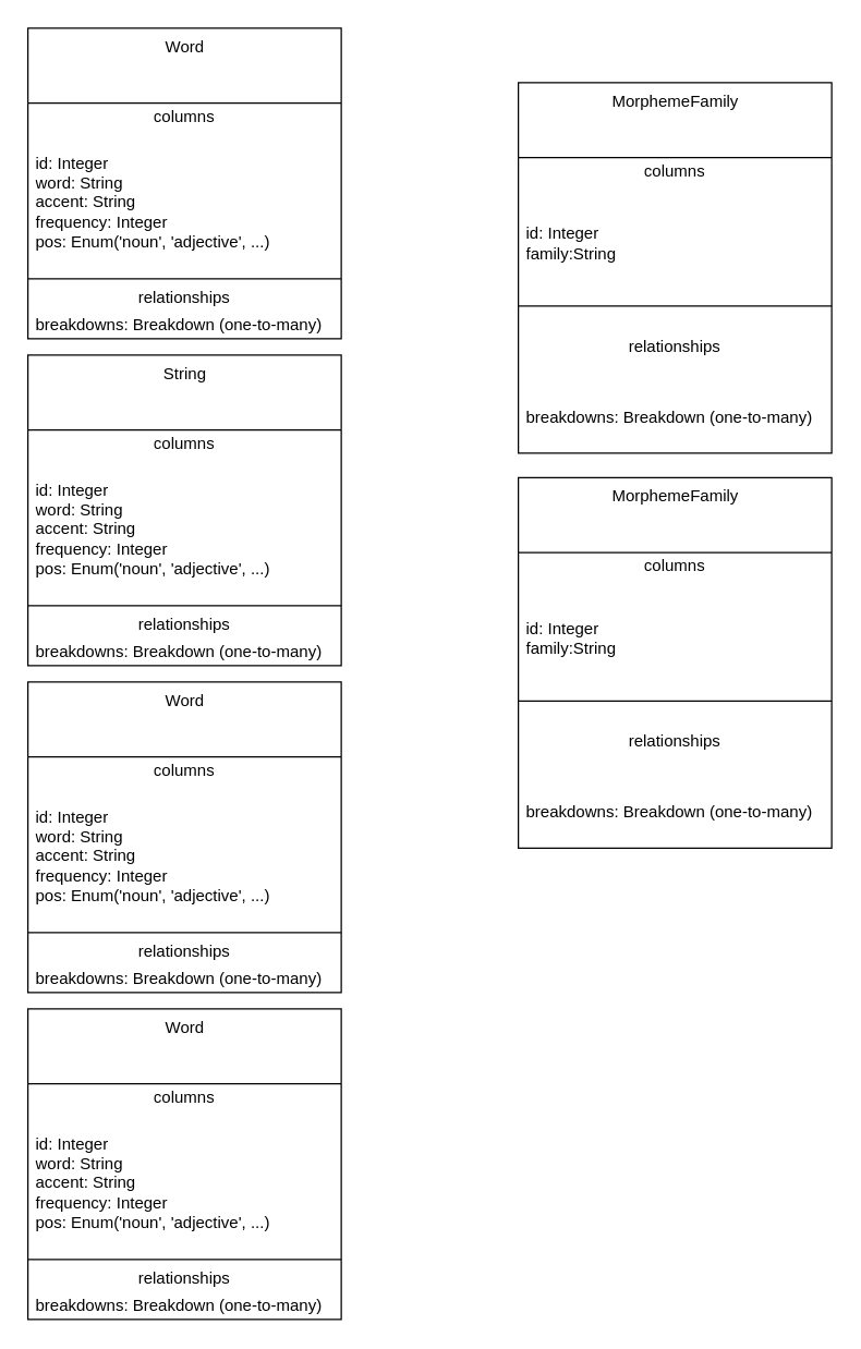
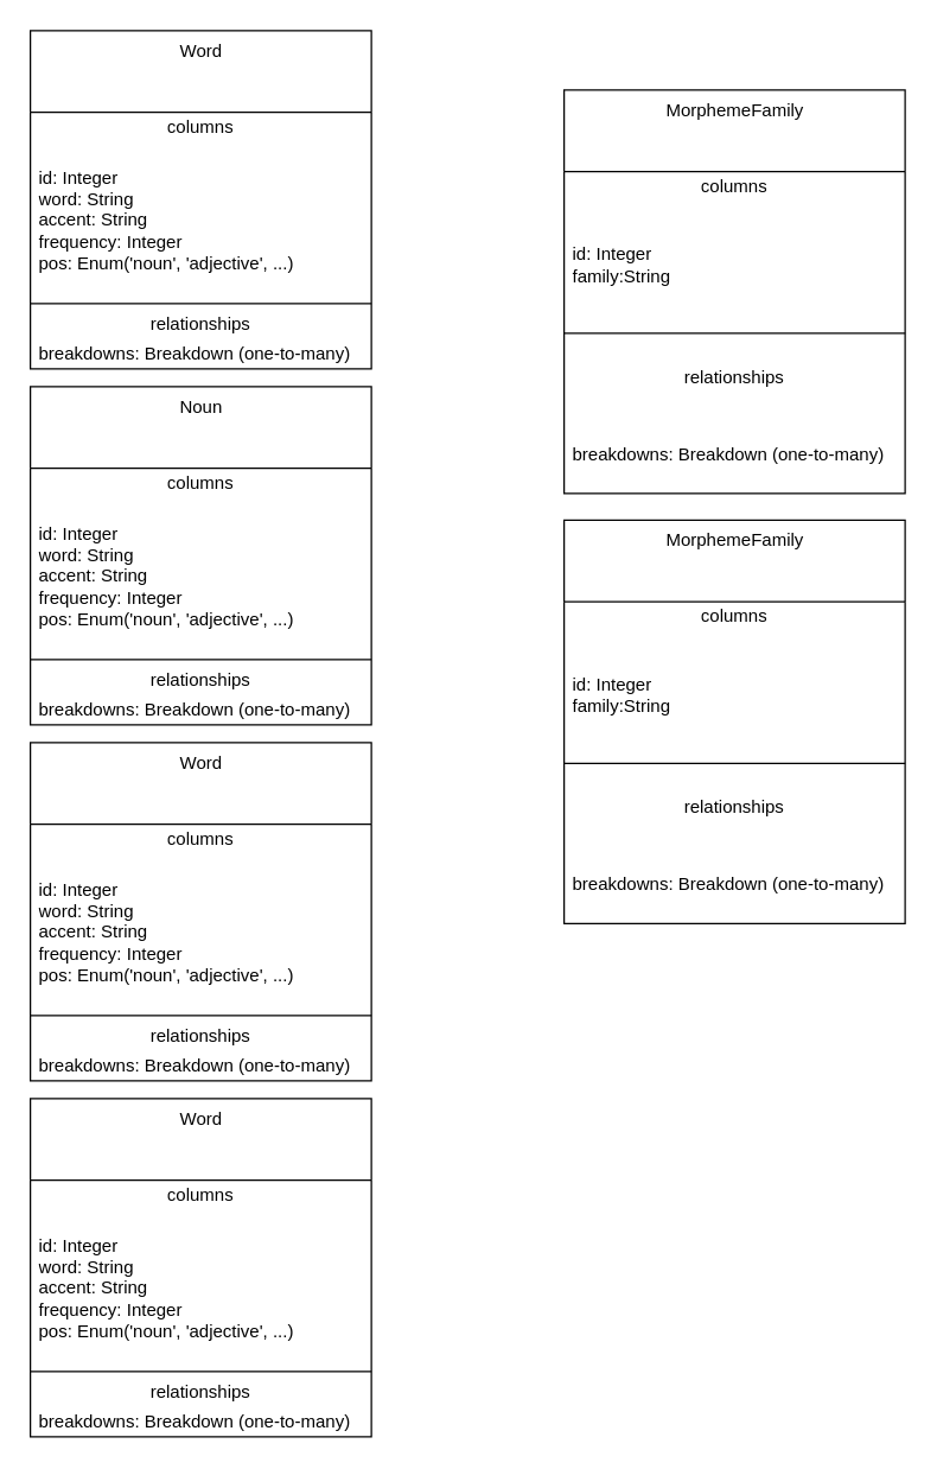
  <mxCell id="0" />
  <mxCell id="1" parent="0" />
  <mxCell id="2" value="Word" style="swimlane;fontStyle=0;align=center;verticalAlign=top;childLayout=stackLayout;horizontal=1;startSize=55;horizontalStack=0;resizeParent=1;resizeParentMax=0;resizeLast=0;collapsible=0;marginBottom=0;html=1;" vertex="1" parent="1"><mxGeometry x="20" y="20" width="230" height="228" as="geometry" /></mxCell>
  <mxCell id="3" value="columns" style="text;html=1;strokeColor=none;fillColor=none;align=center;verticalAlign=middle;spacingLeft=4;spacingRight=4;overflow=hidden;rotatable=0;points=[[0,0.5],[1,0.5]];portConstraint=eastwest;" vertex="1" parent="2"><mxGeometry y="55" width="230" height="20" as="geometry" /></mxCell>
  <mxCell id="4" value="id: Integer&lt;br&gt;word: String&lt;br&gt;accent: String&lt;br&gt;frequency: Integer&lt;br&gt;pos: Enum('noun', 'adjective', ...)" style="text;html=1;strokeColor=none;fillColor=none;align=left;verticalAlign=middle;spacingLeft=4;spacingRight=4;overflow=hidden;rotatable=0;points=[[0,0.5],[1,0.5]];portConstraint=eastwest;" vertex="1" parent="2"><mxGeometry y="75" width="230" height="105" as="geometry" /></mxCell>
  <mxCell id="5" value="" style="line;strokeWidth=1;fillColor=none;align=left;verticalAlign=middle;spacingTop=-1;spacingLeft=3;spacingRight=3;rotatable=0;labelPosition=right;points=[];portConstraint=eastwest;" vertex="1" parent="2"><mxGeometry y="180" width="230" height="8" as="geometry" /></mxCell>
  <mxCell id="6" value="relationships" style="text;html=1;strokeColor=none;fillColor=none;align=center;verticalAlign=middle;spacingLeft=4;spacingRight=4;overflow=hidden;rotatable=0;points=[[0,0.5],[1,0.5]];portConstraint=eastwest;" vertex="1" parent="2"><mxGeometry y="188" width="230" height="20" as="geometry" /></mxCell>
  <mxCell id="7" value="breakdowns: Breakdown (one-to-many)" style="text;html=1;strokeColor=none;fillColor=none;align=left;verticalAlign=middle;spacingLeft=4;spacingRight=4;overflow=hidden;rotatable=0;points=[[0,0.5],[1,0.5]];portConstraint=eastwest;" vertex="1" parent="2"><mxGeometry y="208" width="230" height="20" as="geometry" /></mxCell>
  <mxCell id="8" value="MorphemeFamily" style="swimlane;fontStyle=0;align=center;verticalAlign=top;childLayout=stackLayout;horizontal=1;startSize=55;horizontalStack=0;resizeParent=1;resizeParentMax=0;resizeLast=0;collapsible=0;marginBottom=0;html=1;" vertex="1" parent="1"><mxGeometry x="380" y="60" width="230" height="272" as="geometry" /></mxCell>
  <mxCell id="9" value="columns" style="text;html=1;strokeColor=none;fillColor=none;align=center;verticalAlign=middle;spacingLeft=4;spacingRight=4;overflow=hidden;rotatable=0;points=[[0,0.5],[1,0.5]];portConstraint=eastwest;" vertex="1" parent="8"><mxGeometry y="55" width="230" height="20" as="geometry" /></mxCell>
  <mxCell id="10" value="id: Integer&lt;br&gt;family:String" style="text;html=1;strokeColor=none;fillColor=none;align=left;verticalAlign=middle;spacingLeft=4;spacingRight=4;overflow=hidden;rotatable=0;points=[[0,0.5],[1,0.5]];portConstraint=eastwest;" vertex="1" parent="8"><mxGeometry y="75" width="230" height="85" as="geometry" /></mxCell>
  <mxCell id="11" value="" style="line;strokeWidth=1;fillColor=none;align=left;verticalAlign=middle;spacingTop=-1;spacingLeft=3;spacingRight=3;rotatable=0;labelPosition=right;points=[];portConstraint=eastwest;" vertex="1" parent="8"><mxGeometry y="160" width="230" height="8" as="geometry" /></mxCell>
  <mxCell id="12" value="relationships" style="text;html=1;strokeColor=none;fillColor=none;align=center;verticalAlign=middle;spacingLeft=4;spacingRight=4;overflow=hidden;rotatable=0;points=[[0,0.5],[1,0.5]];portConstraint=eastwest;" vertex="1" parent="8"><mxGeometry y="168" width="230" height="52" as="geometry" /></mxCell>
  <mxCell id="13" value="breakdowns: Breakdown (one-to-many)" style="text;html=1;strokeColor=none;fillColor=none;align=left;verticalAlign=middle;spacingLeft=4;spacingRight=4;overflow=hidden;rotatable=0;points=[[0,0.5],[1,0.5]];portConstraint=eastwest;" vertex="1" parent="8"><mxGeometry y="220" width="230" height="52" as="geometry" /></mxCell>
- <mxCell id="14" value="String" style="swimlane;fontStyle=0;align=center;verticalAlign=top;childLayout=stackLayout;horizontal=1;startSize=55;horizontalStack=0;resizeParent=1;resizeParentMax=0;resizeLast=0;collapsible=0;marginBottom=0;html=1;" vertex="1" parent="1"><mxGeometry x="20" y="260" width="230" height="228" as="geometry" /></mxCell>
+ <mxCell id="14" value="Noun" style="swimlane;fontStyle=0;align=center;verticalAlign=top;childLayout=stackLayout;horizontal=1;startSize=55;horizontalStack=0;resizeParent=1;resizeParentMax=0;resizeLast=0;collapsible=0;marginBottom=0;html=1;" vertex="1" parent="1"><mxGeometry x="20" y="260" width="230" height="228" as="geometry" /></mxCell>
  <mxCell id="15" value="columns" style="text;html=1;strokeColor=none;fillColor=none;align=center;verticalAlign=middle;spacingLeft=4;spacingRight=4;overflow=hidden;rotatable=0;points=[[0,0.5],[1,0.5]];portConstraint=eastwest;" vertex="1" parent="14"><mxGeometry y="55" width="230" height="20" as="geometry" /></mxCell>
  <mxCell id="16" value="id: Integer&lt;br&gt;word: String&lt;br&gt;accent: String&lt;br&gt;frequency: Integer&lt;br&gt;pos: Enum('noun', 'adjective', ...)" style="text;html=1;strokeColor=none;fillColor=none;align=left;verticalAlign=middle;spacingLeft=4;spacingRight=4;overflow=hidden;rotatable=0;points=[[0,0.5],[1,0.5]];portConstraint=eastwest;" vertex="1" parent="14"><mxGeometry y="75" width="230" height="105" as="geometry" /></mxCell>
  <mxCell id="17" value="" style="line;strokeWidth=1;fillColor=none;align=left;verticalAlign=middle;spacingTop=-1;spacingLeft=3;spacingRight=3;rotatable=0;labelPosition=right;points=[];portConstraint=eastwest;" vertex="1" parent="14"><mxGeometry y="180" width="230" height="8" as="geometry" /></mxCell>
  <mxCell id="18" value="relationships" style="text;html=1;strokeColor=none;fillColor=none;align=center;verticalAlign=middle;spacingLeft=4;spacingRight=4;overflow=hidden;rotatable=0;points=[[0,0.5],[1,0.5]];portConstraint=eastwest;" vertex="1" parent="14"><mxGeometry y="188" width="230" height="20" as="geometry" /></mxCell>
  <mxCell id="19" value="breakdowns: Breakdown (one-to-many)" style="text;html=1;strokeColor=none;fillColor=none;align=left;verticalAlign=middle;spacingLeft=4;spacingRight=4;overflow=hidden;rotatable=0;points=[[0,0.5],[1,0.5]];portConstraint=eastwest;" vertex="1" parent="14"><mxGeometry y="208" width="230" height="20" as="geometry" /></mxCell>
  <mxCell id="20" value="Word" style="swimlane;fontStyle=0;align=center;verticalAlign=top;childLayout=stackLayout;horizontal=1;startSize=55;horizontalStack=0;resizeParent=1;resizeParentMax=0;resizeLast=0;collapsible=0;marginBottom=0;html=1;" vertex="1" parent="1"><mxGeometry x="20" y="500" width="230" height="228" as="geometry" /></mxCell>
  <mxCell id="21" value="columns" style="text;html=1;strokeColor=none;fillColor=none;align=center;verticalAlign=middle;spacingLeft=4;spacingRight=4;overflow=hidden;rotatable=0;points=[[0,0.5],[1,0.5]];portConstraint=eastwest;" vertex="1" parent="20"><mxGeometry y="55" width="230" height="20" as="geometry" /></mxCell>
  <mxCell id="22" value="id: Integer&lt;br&gt;word: String&lt;br&gt;accent: String&lt;br&gt;frequency: Integer&lt;br&gt;pos: Enum('noun', 'adjective', ...)" style="text;html=1;strokeColor=none;fillColor=none;align=left;verticalAlign=middle;spacingLeft=4;spacingRight=4;overflow=hidden;rotatable=0;points=[[0,0.5],[1,0.5]];portConstraint=eastwest;" vertex="1" parent="20"><mxGeometry y="75" width="230" height="105" as="geometry" /></mxCell>
  <mxCell id="23" value="" style="line;strokeWidth=1;fillColor=none;align=left;verticalAlign=middle;spacingTop=-1;spacingLeft=3;spacingRight=3;rotatable=0;labelPosition=right;points=[];portConstraint=eastwest;" vertex="1" parent="20"><mxGeometry y="180" width="230" height="8" as="geometry" /></mxCell>
  <mxCell id="24" value="relationships" style="text;html=1;strokeColor=none;fillColor=none;align=center;verticalAlign=middle;spacingLeft=4;spacingRight=4;overflow=hidden;rotatable=0;points=[[0,0.5],[1,0.5]];portConstraint=eastwest;" vertex="1" parent="20"><mxGeometry y="188" width="230" height="20" as="geometry" /></mxCell>
  <mxCell id="25" value="breakdowns: Breakdown (one-to-many)" style="text;html=1;strokeColor=none;fillColor=none;align=left;verticalAlign=middle;spacingLeft=4;spacingRight=4;overflow=hidden;rotatable=0;points=[[0,0.5],[1,0.5]];portConstraint=eastwest;" vertex="1" parent="20"><mxGeometry y="208" width="230" height="20" as="geometry" /></mxCell>
  <mxCell id="26" value="Word" style="swimlane;fontStyle=0;align=center;verticalAlign=top;childLayout=stackLayout;horizontal=1;startSize=55;horizontalStack=0;resizeParent=1;resizeParentMax=0;resizeLast=0;collapsible=0;marginBottom=0;html=1;" vertex="1" parent="1"><mxGeometry x="20" y="740" width="230" height="228" as="geometry" /></mxCell>
  <mxCell id="27" value="columns" style="text;html=1;strokeColor=none;fillColor=none;align=center;verticalAlign=middle;spacingLeft=4;spacingRight=4;overflow=hidden;rotatable=0;points=[[0,0.5],[1,0.5]];portConstraint=eastwest;" vertex="1" parent="26"><mxGeometry y="55" width="230" height="20" as="geometry" /></mxCell>
  <mxCell id="28" value="id: Integer&lt;br&gt;word: String&lt;br&gt;accent: String&lt;br&gt;frequency: Integer&lt;br&gt;pos: Enum('noun', 'adjective', ...)" style="text;html=1;strokeColor=none;fillColor=none;align=left;verticalAlign=middle;spacingLeft=4;spacingRight=4;overflow=hidden;rotatable=0;points=[[0,0.5],[1,0.5]];portConstraint=eastwest;" vertex="1" parent="26"><mxGeometry y="75" width="230" height="105" as="geometry" /></mxCell>
  <mxCell id="29" value="" style="line;strokeWidth=1;fillColor=none;align=left;verticalAlign=middle;spacingTop=-1;spacingLeft=3;spacingRight=3;rotatable=0;labelPosition=right;points=[];portConstraint=eastwest;" vertex="1" parent="26"><mxGeometry y="180" width="230" height="8" as="geometry" /></mxCell>
  <mxCell id="30" value="relationships" style="text;html=1;strokeColor=none;fillColor=none;align=center;verticalAlign=middle;spacingLeft=4;spacingRight=4;overflow=hidden;rotatable=0;points=[[0,0.5],[1,0.5]];portConstraint=eastwest;" vertex="1" parent="26"><mxGeometry y="188" width="230" height="20" as="geometry" /></mxCell>
  <mxCell id="31" value="breakdowns: Breakdown (one-to-many)" style="text;html=1;strokeColor=none;fillColor=none;align=left;verticalAlign=middle;spacingLeft=4;spacingRight=4;overflow=hidden;rotatable=0;points=[[0,0.5],[1,0.5]];portConstraint=eastwest;" vertex="1" parent="26"><mxGeometry y="208" width="230" height="20" as="geometry" /></mxCell>
  <mxCell id="32" value="MorphemeFamily" style="swimlane;fontStyle=0;align=center;verticalAlign=top;childLayout=stackLayout;horizontal=1;startSize=55;horizontalStack=0;resizeParent=1;resizeParentMax=0;resizeLast=0;collapsible=0;marginBottom=0;html=1;" vertex="1" parent="1"><mxGeometry x="380" y="350" width="230" height="272" as="geometry" /></mxCell>
  <mxCell id="33" value="columns" style="text;html=1;strokeColor=none;fillColor=none;align=center;verticalAlign=middle;spacingLeft=4;spacingRight=4;overflow=hidden;rotatable=0;points=[[0,0.5],[1,0.5]];portConstraint=eastwest;" vertex="1" parent="32"><mxGeometry y="55" width="230" height="20" as="geometry" /></mxCell>
  <mxCell id="34" value="id: Integer&lt;br&gt;family:String" style="text;html=1;strokeColor=none;fillColor=none;align=left;verticalAlign=middle;spacingLeft=4;spacingRight=4;overflow=hidden;rotatable=0;points=[[0,0.5],[1,0.5]];portConstraint=eastwest;" vertex="1" parent="32"><mxGeometry y="75" width="230" height="85" as="geometry" /></mxCell>
  <mxCell id="35" value="" style="line;strokeWidth=1;fillColor=none;align=left;verticalAlign=middle;spacingTop=-1;spacingLeft=3;spacingRight=3;rotatable=0;labelPosition=right;points=[];portConstraint=eastwest;" vertex="1" parent="32"><mxGeometry y="160" width="230" height="8" as="geometry" /></mxCell>
  <mxCell id="36" value="relationships" style="text;html=1;strokeColor=none;fillColor=none;align=center;verticalAlign=middle;spacingLeft=4;spacingRight=4;overflow=hidden;rotatable=0;points=[[0,0.5],[1,0.5]];portConstraint=eastwest;" vertex="1" parent="32"><mxGeometry y="168" width="230" height="52" as="geometry" /></mxCell>
  <mxCell id="37" value="breakdowns: Breakdown (one-to-many)" style="text;html=1;strokeColor=none;fillColor=none;align=left;verticalAlign=middle;spacingLeft=4;spacingRight=4;overflow=hidden;rotatable=0;points=[[0,0.5],[1,0.5]];portConstraint=eastwest;" vertex="1" parent="32"><mxGeometry y="220" width="230" height="52" as="geometry" /></mxCell>
